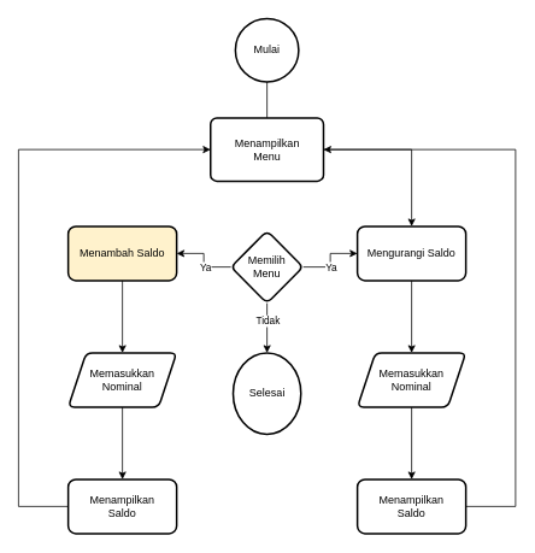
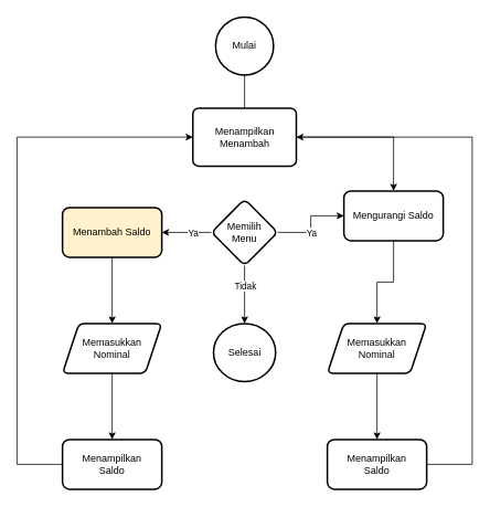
  <mxCell id="0" />
  <mxCell id="1" parent="0" />
  <mxCell id="2" value="" style="edgeStyle=orthogonalEdgeStyle;rounded=0;orthogonalLoop=1;jettySize=auto;html=1;endArrow=none;" edge="1" parent="1" source="3" target="5"><mxGeometry relative="1" as="geometry" /></mxCell>
  <mxCell id="3" value="Mulai" style="strokeWidth=2;html=1;shape=mxgraph.flowchart.start_2;whiteSpace=wrap;" vertex="1" parent="1"><mxGeometry x="260" y="20" width="70" height="70" as="geometry" /></mxCell>
  <mxCell id="4" value="" style="edgeStyle=orthogonalEdgeStyle;rounded=0;orthogonalLoop=1;jettySize=auto;html=1;" edge="1" parent="1" source="5" target="16"><mxGeometry relative="1" as="geometry" /></mxCell>
- <mxCell id="5" value="Menampilkan&lt;div&gt;Menu&lt;/div&gt;" style="rounded=1;whiteSpace=wrap;html=1;absoluteArcSize=1;arcSize=14;strokeWidth=2;" vertex="1" parent="1"><mxGeometry x="232.5" y="130" width="125" height="70" as="geometry" /></mxCell>
+ <mxCell id="5" value="Menampilkan&lt;div&gt;Menambah&lt;/div&gt;" style="rounded=1;whiteSpace=wrap;html=1;absoluteArcSize=1;arcSize=14;strokeWidth=2;" vertex="1" parent="1"><mxGeometry x="232.5" y="130" width="125" height="70" as="geometry" /></mxCell>
  <mxCell id="6" value="" style="edgeStyle=orthogonalEdgeStyle;rounded=0;orthogonalLoop=1;jettySize=auto;html=1;" edge="1" parent="1" source="12" target="14"><mxGeometry relative="1" as="geometry" /></mxCell>
  <mxCell id="7" value="Ya" style="edgeLabel;html=1;align=center;verticalAlign=middle;resizable=0;points=[];" vertex="1" connectable="0" parent="6"><mxGeometry x="-0.233" relative="1" as="geometry"><mxPoint as="offset" /></mxGeometry></mxCell>
  <mxCell id="8" value="" style="edgeStyle=orthogonalEdgeStyle;rounded=0;orthogonalLoop=1;jettySize=auto;html=1;" edge="1" parent="1" source="12" target="16"><mxGeometry relative="1" as="geometry" /></mxCell>
  <mxCell id="9" value="Ya" style="edgeLabel;html=1;align=center;verticalAlign=middle;resizable=0;points=[];" vertex="1" connectable="0" parent="8"><mxGeometry x="-0.205" relative="1" as="geometry"><mxPoint as="offset" /></mxGeometry></mxCell>
  <mxCell id="10" value="" style="edgeStyle=orthogonalEdgeStyle;rounded=0;orthogonalLoop=1;jettySize=auto;html=1;" edge="1" parent="1" source="12" target="25"><mxGeometry relative="1" as="geometry" /></mxCell>
  <mxCell id="11" value="Tidak" style="edgeLabel;html=1;align=center;verticalAlign=middle;resizable=0;points=[];" vertex="1" connectable="0" parent="10"><mxGeometry x="-0.324" relative="1" as="geometry"><mxPoint as="offset" /></mxGeometry></mxCell>
- <mxCell id="12" value="Memilih&lt;div&gt;Menu&lt;/div&gt;" style="rhombus;whiteSpace=wrap;html=1;rounded=1;arcSize=14;strokeWidth=2;" vertex="1" parent="1"><mxGeometry x="255" y="255" width="80" height="80" as="geometry" /></mxCell>
+ <mxCell id="12" value="Memilih&lt;div&gt;Menu&lt;/div&gt;" style="rhombus;whiteSpace=wrap;html=1;rounded=1;arcSize=14;strokeWidth=2;" vertex="1" parent="1"><mxGeometry x="255" y="240" width="80" height="80" as="geometry" /></mxCell>
  <mxCell id="13" value="" style="edgeStyle=orthogonalEdgeStyle;rounded=0;orthogonalLoop=1;jettySize=auto;html=1;" edge="1" parent="1" source="14" target="18"><mxGeometry relative="1" as="geometry" /></mxCell>
  <mxCell id="14" value="Menambah Saldo" style="whiteSpace=wrap;html=1;rounded=1;arcSize=14;strokeWidth=2;fillColor=#fff2cc;" vertex="1" parent="1"><mxGeometry x="75" y="250" width="120" height="60" as="geometry" /></mxCell>
  <mxCell id="15" value="" style="edgeStyle=orthogonalEdgeStyle;rounded=0;orthogonalLoop=1;jettySize=auto;html=1;" edge="1" parent="1" source="16" target="20"><mxGeometry relative="1" as="geometry" /></mxCell>
- <mxCell id="16" value="Mengurangi Saldo" style="whiteSpace=wrap;html=1;rounded=1;arcSize=14;strokeWidth=2;" vertex="1" parent="1"><mxGeometry x="395" y="250" width="120" height="60" as="geometry" /></mxCell>
+ <mxCell id="16" value="Mengurangi Saldo" style="whiteSpace=wrap;html=1;rounded=1;arcSize=14;strokeWidth=2;" vertex="1" parent="1"><mxGeometry x="415" y="230" width="120" height="60" as="geometry" /></mxCell>
  <mxCell id="17" value="" style="edgeStyle=orthogonalEdgeStyle;rounded=0;orthogonalLoop=1;jettySize=auto;html=1;" edge="1" parent="1" source="18" target="22"><mxGeometry relative="1" as="geometry" /></mxCell>
  <mxCell id="18" value="Memasukkan&lt;div&gt;Nominal&lt;/div&gt;" style="shape=parallelogram;perimeter=parallelogramPerimeter;whiteSpace=wrap;html=1;fixedSize=1;rounded=1;arcSize=14;strokeWidth=2;" vertex="1" parent="1"><mxGeometry x="75" y="390" width="120" height="60" as="geometry" /></mxCell>
  <mxCell id="19" value="" style="edgeStyle=orthogonalEdgeStyle;rounded=0;orthogonalLoop=1;jettySize=auto;html=1;" edge="1" parent="1" source="20" target="24"><mxGeometry relative="1" as="geometry" /></mxCell>
  <mxCell id="20" value="Memasukkan&lt;div&gt;Nominal&lt;/div&gt;" style="shape=parallelogram;perimeter=parallelogramPerimeter;whiteSpace=wrap;html=1;fixedSize=1;rounded=1;arcSize=14;strokeWidth=2;" vertex="1" parent="1"><mxGeometry x="395" y="390" width="120" height="60" as="geometry" /></mxCell>
  <mxCell id="21" style="edgeStyle=orthogonalEdgeStyle;rounded=0;orthogonalLoop=1;jettySize=auto;html=1;exitX=0;exitY=0.5;exitDx=0;exitDy=0;entryX=0;entryY=0.5;entryDx=0;entryDy=0;" edge="1" parent="1" source="22" target="5"><mxGeometry relative="1" as="geometry"><Array as="points"><mxPoint x="20" y="560" /><mxPoint x="20" y="165" /></Array></mxGeometry></mxCell>
  <mxCell id="22" value="Menampilkan&lt;div&gt;Saldo&lt;/div&gt;" style="whiteSpace=wrap;html=1;rounded=1;arcSize=14;strokeWidth=2;" vertex="1" parent="1"><mxGeometry x="75" y="530" width="120" height="60" as="geometry" /></mxCell>
  <mxCell id="23" style="edgeStyle=orthogonalEdgeStyle;rounded=0;orthogonalLoop=1;jettySize=auto;html=1;exitX=1;exitY=0.5;exitDx=0;exitDy=0;entryX=1;entryY=0.5;entryDx=0;entryDy=0;" edge="1" parent="1" source="24" target="5"><mxGeometry relative="1" as="geometry"><Array as="points"><mxPoint x="570" y="560" /><mxPoint x="570" y="165" /></Array></mxGeometry></mxCell>
  <mxCell id="24" value="Menampilkan&lt;div&gt;Saldo&lt;/div&gt;" style="whiteSpace=wrap;html=1;rounded=1;arcSize=14;strokeWidth=2;" vertex="1" parent="1"><mxGeometry x="395" y="530" width="120" height="60" as="geometry" /></mxCell>
- <mxCell id="25" value="Selesai" style="ellipse;whiteSpace=wrap;html=1;rounded=1;arcSize=14;strokeWidth=2;" vertex="1" parent="1"><mxGeometry x="257.5" y="390" width="75" height="90" as="geometry" /></mxCell>
+ <mxCell id="25" value="Selesai" style="ellipse;whiteSpace=wrap;html=1;rounded=1;arcSize=14;strokeWidth=2;" vertex="1" parent="1"><mxGeometry x="257.5" y="390" width="75" height="70" as="geometry" /></mxCell>
